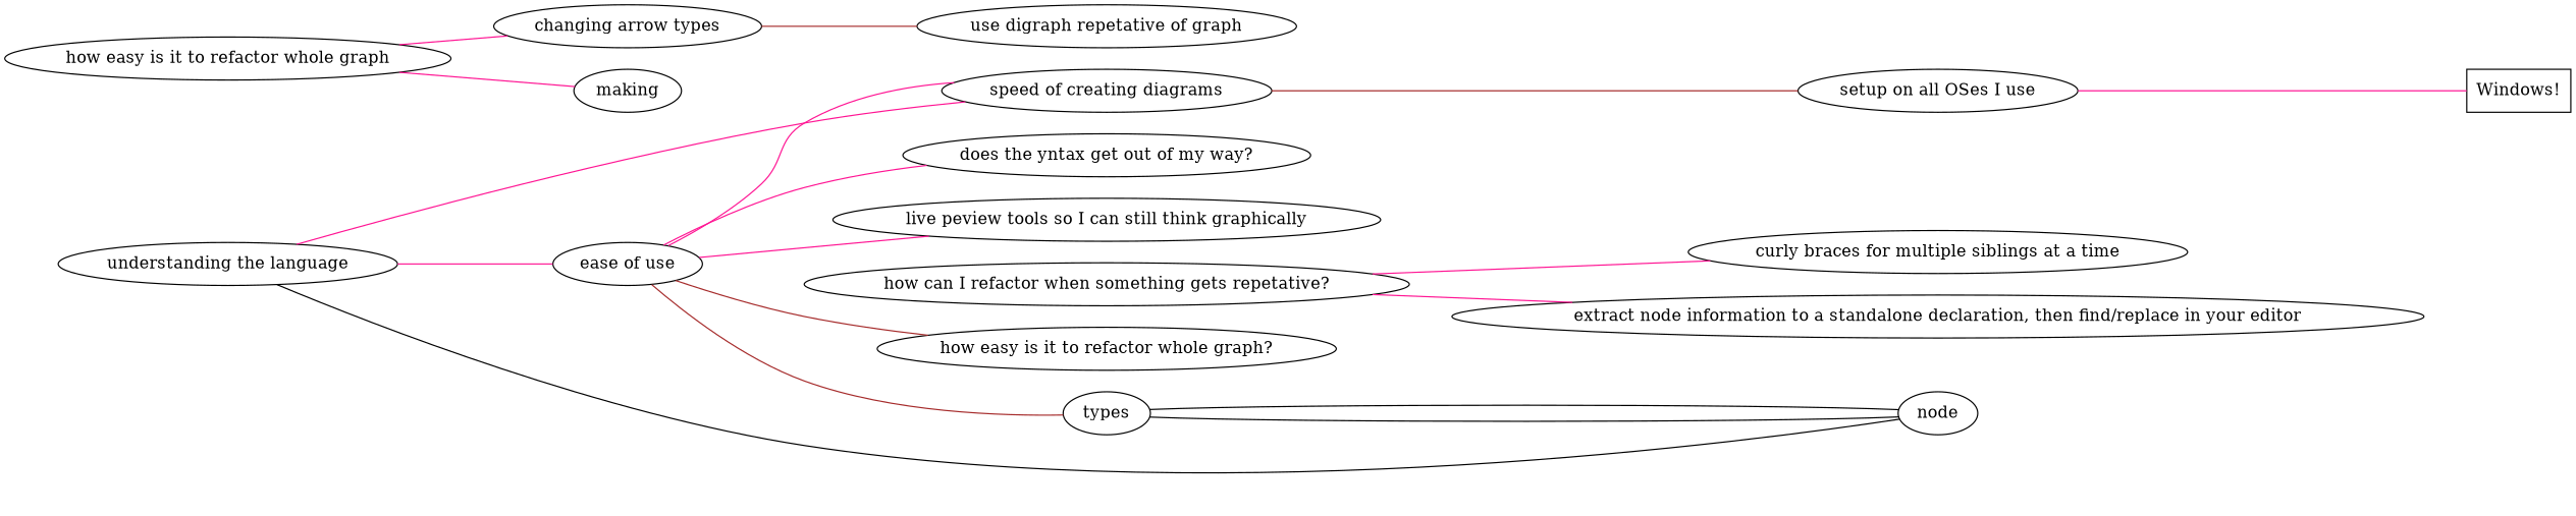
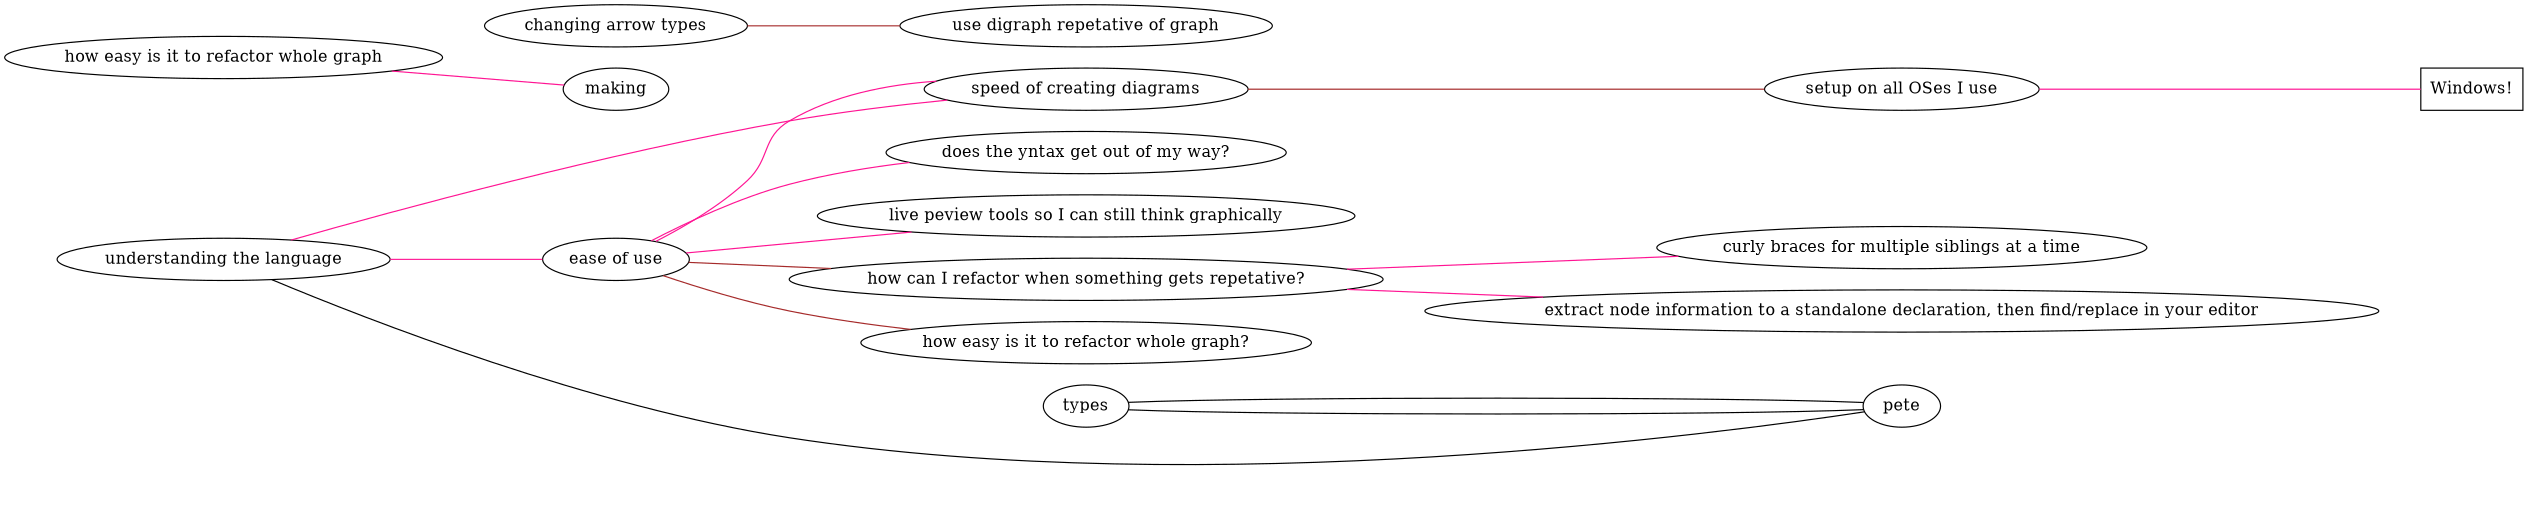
  graph {
    rankdir=LR
    edge [color=deeppink]
    n1 [label="understanding the language"]
    n2 [label="ease of use"]
-   n3 [label="node"]
+   n3 [label=pete]
    "speed of creating diagrams"
    "setup on all OSes I use"
    n6 [label="Windows!" shape=box]
    "does the yntax get out of my way?"
    "live peview tools so I can still think graphically"
    "how can I refactor when something gets repetative?"
    "how easy is it to refactor whole graph?"
    n11 [label=types]
    "curly braces for multiple siblings at a time"
    "extract node information to a standalone declaration, then find/replace in your editor"
    "how easy is it to refactor whole graph"
    "changing arrow types"
    making
    n17 [label="use digraph repetative of graph"]
    n1 -- n2
    n1 -- n3 [color=black]
    n2 -- "speed of creating diagrams"
    n2 -- "does the yntax get out of my way?"
    n2 -- "live peview tools so I can still think graphically"
-   n2 -- n11 [color=brown]
+   n2 -- "how can I refactor when something gets repetative?" [color=brown]
    n2 -- "how easy is it to refactor whole graph?" [color=brown]
    n3 -- n11 [color=black]
    "speed of creating diagrams" -- n1
    "speed of creating diagrams" -- "setup on all OSes I use" [color=brown]
    "setup on all OSes I use" -- n6
    "how can I refactor when something gets repetative?" -- "curly braces for multiple siblings at a time"
    "how can I refactor when something gets repetative?" -- "extract node information to a standalone declaration, then find/replace in your editor"
    n11 -- n3 [color=black]
-   "how easy is it to refactor whole graph" -- "changing arrow types"
    "how easy is it to refactor whole graph" -- making
    "changing arrow types" -- n17 [color=brown]
  }
